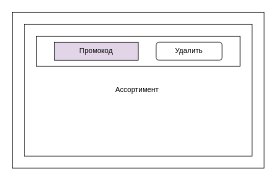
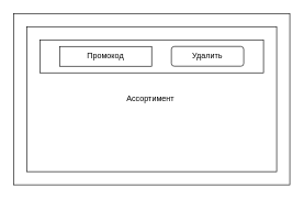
  <mxCell id="0" />
  <mxCell id="1" parent="0" />
  <mxCell id="2" value="" style="rounded=0;whiteSpace=wrap;html=1;" vertex="1" parent="1"><mxGeometry x="20" y="20" width="420" height="260" as="geometry" /></mxCell>
  <mxCell id="3" value="Ассортимент&amp;nbsp;" style="rounded=0;whiteSpace=wrap;html=1;" vertex="1" parent="1"><mxGeometry x="40" y="40" width="380" height="220" as="geometry" /></mxCell>
  <mxCell id="4" value="" style="rounded=0;whiteSpace=wrap;html=1;" vertex="1" parent="1"><mxGeometry x="60" y="60" width="340" height="50" as="geometry" /></mxCell>
- <mxCell id="5" value="Промокод" style="rounded=0;whiteSpace=wrap;html=1;fillColor=#e1d5e7;" vertex="1" parent="1"><mxGeometry x="90" y="70" width="140" height="30" as="geometry" /></mxCell>
+ <mxCell id="5" value="Промокод" style="rounded=0;whiteSpace=wrap;html=1;" vertex="1" parent="1"><mxGeometry x="90" y="70" width="140" height="30" as="geometry" /></mxCell>
  <mxCell id="6" value="Удалить" style="whiteSpace=wrap;html=1;rounded=1;" vertex="1" parent="1"><mxGeometry x="260" y="70" width="110" height="30" as="geometry" /></mxCell>
